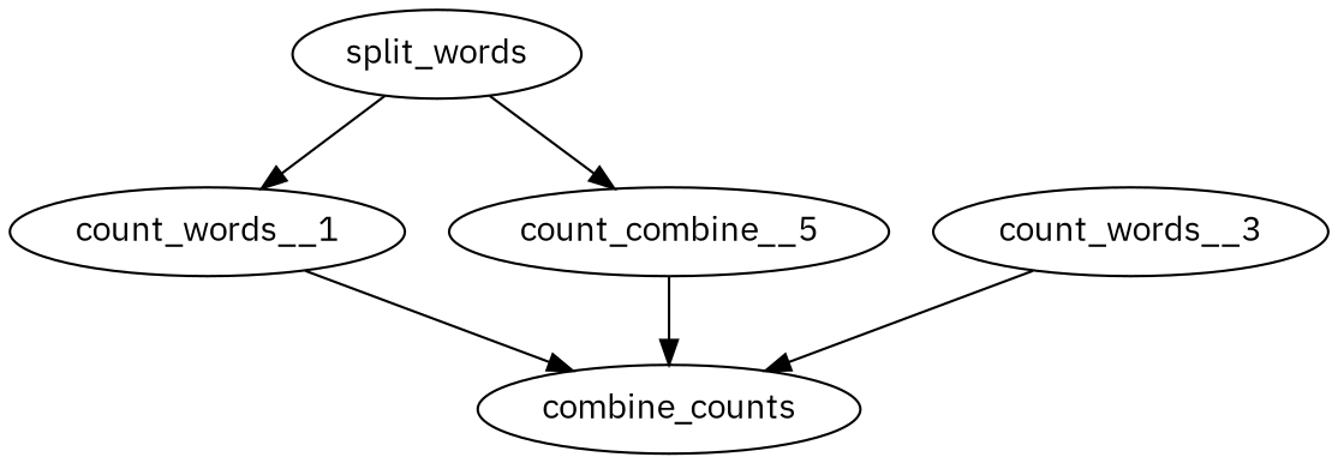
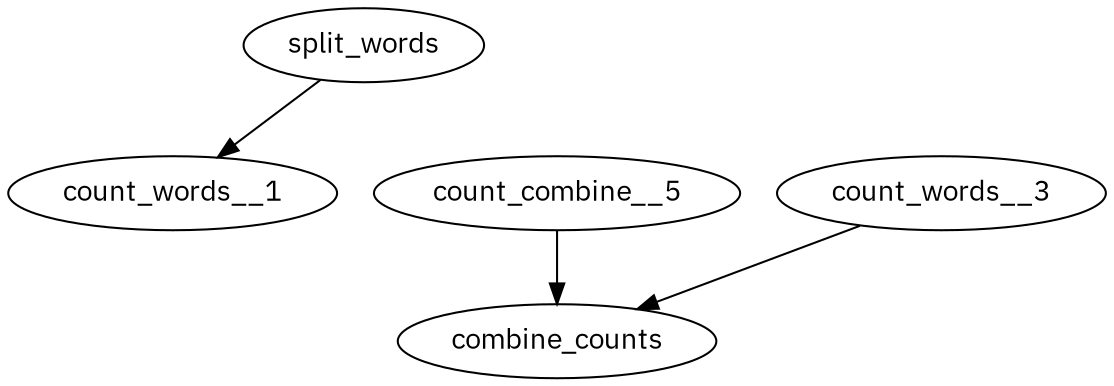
  digraph {
    fontname="IBM Plex Sans"
    node [fontname="IBM Plex Sans"]
    edge [fontname="IBM Plex Sans"]
    split_words
    count_words__1
    n3 [label=count_combine__5]
    combine_counts
    count_words__3
    split_words -> count_words__1
-   split_words -> n3
-   count_words__1 -> combine_counts
    n3 -> combine_counts
    count_words__3 -> combine_counts
  }
